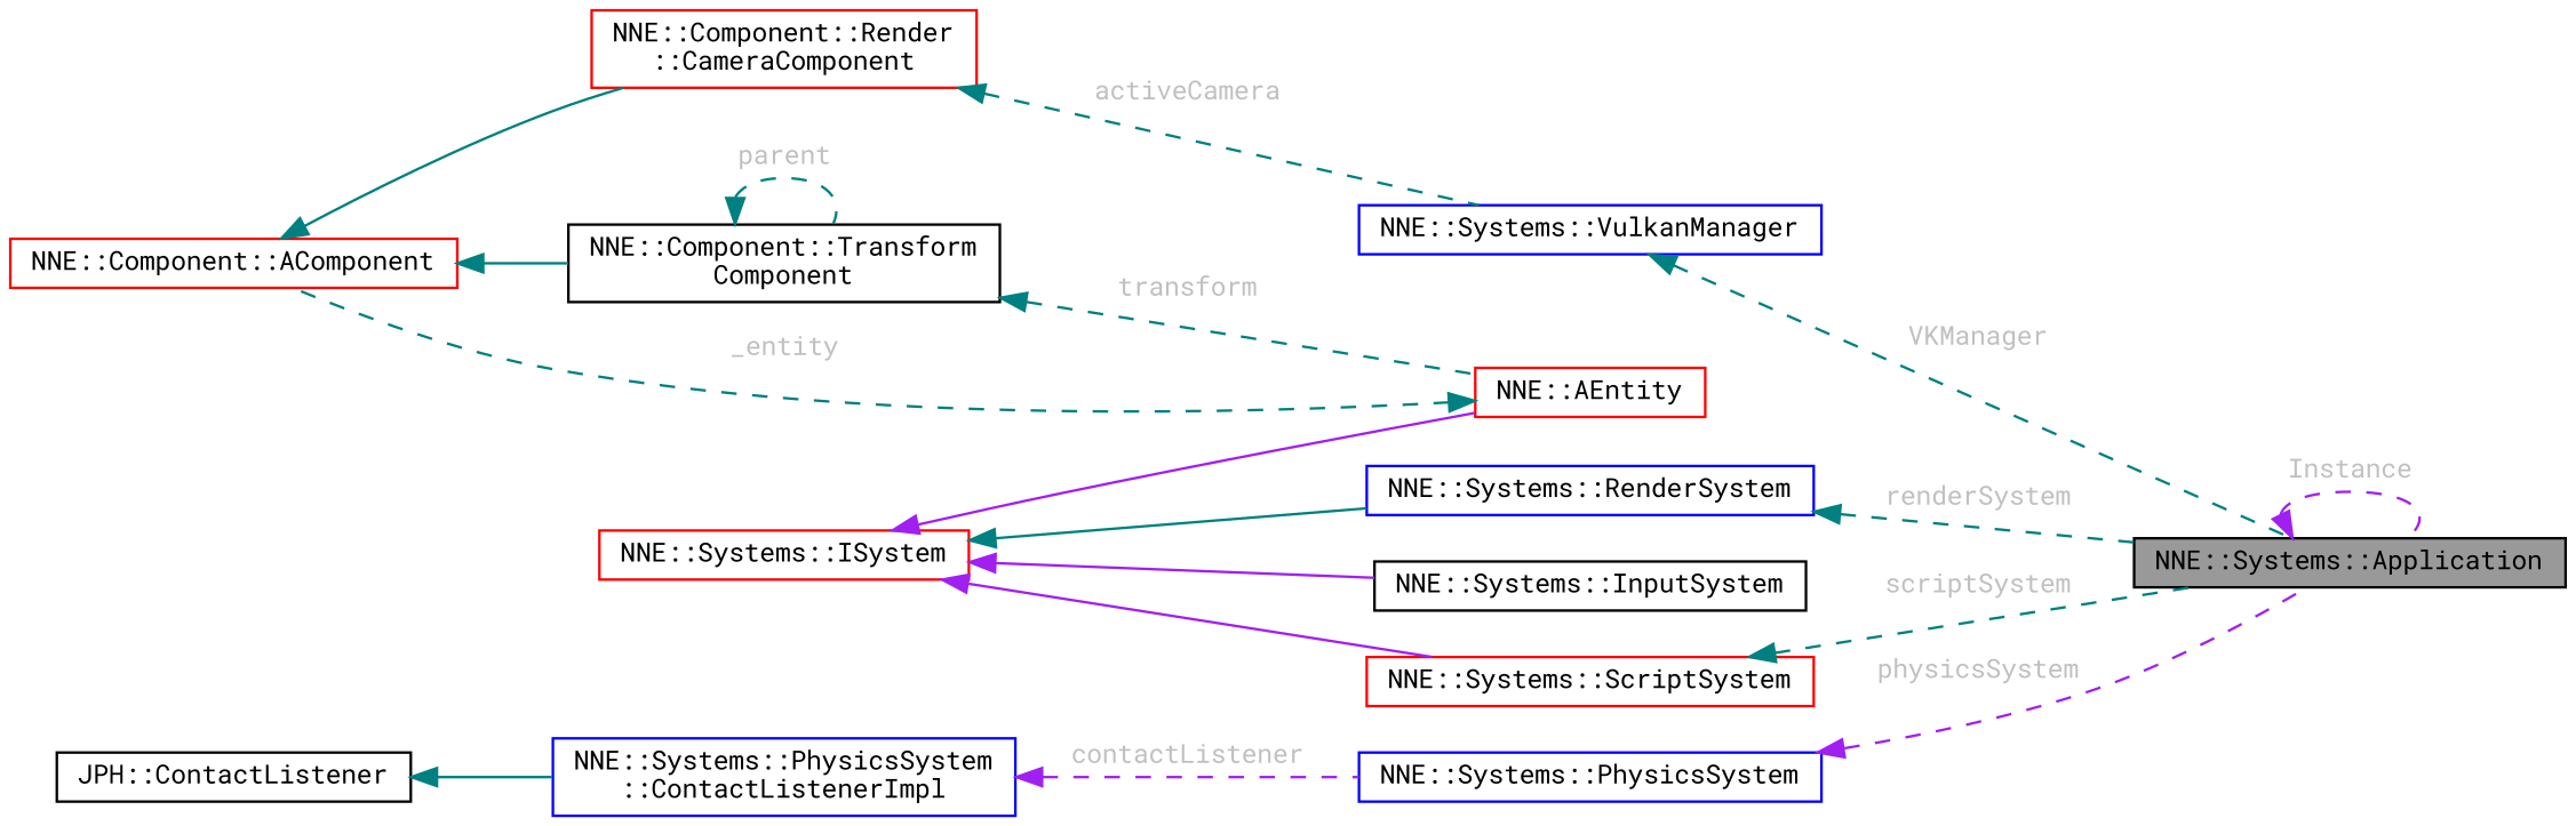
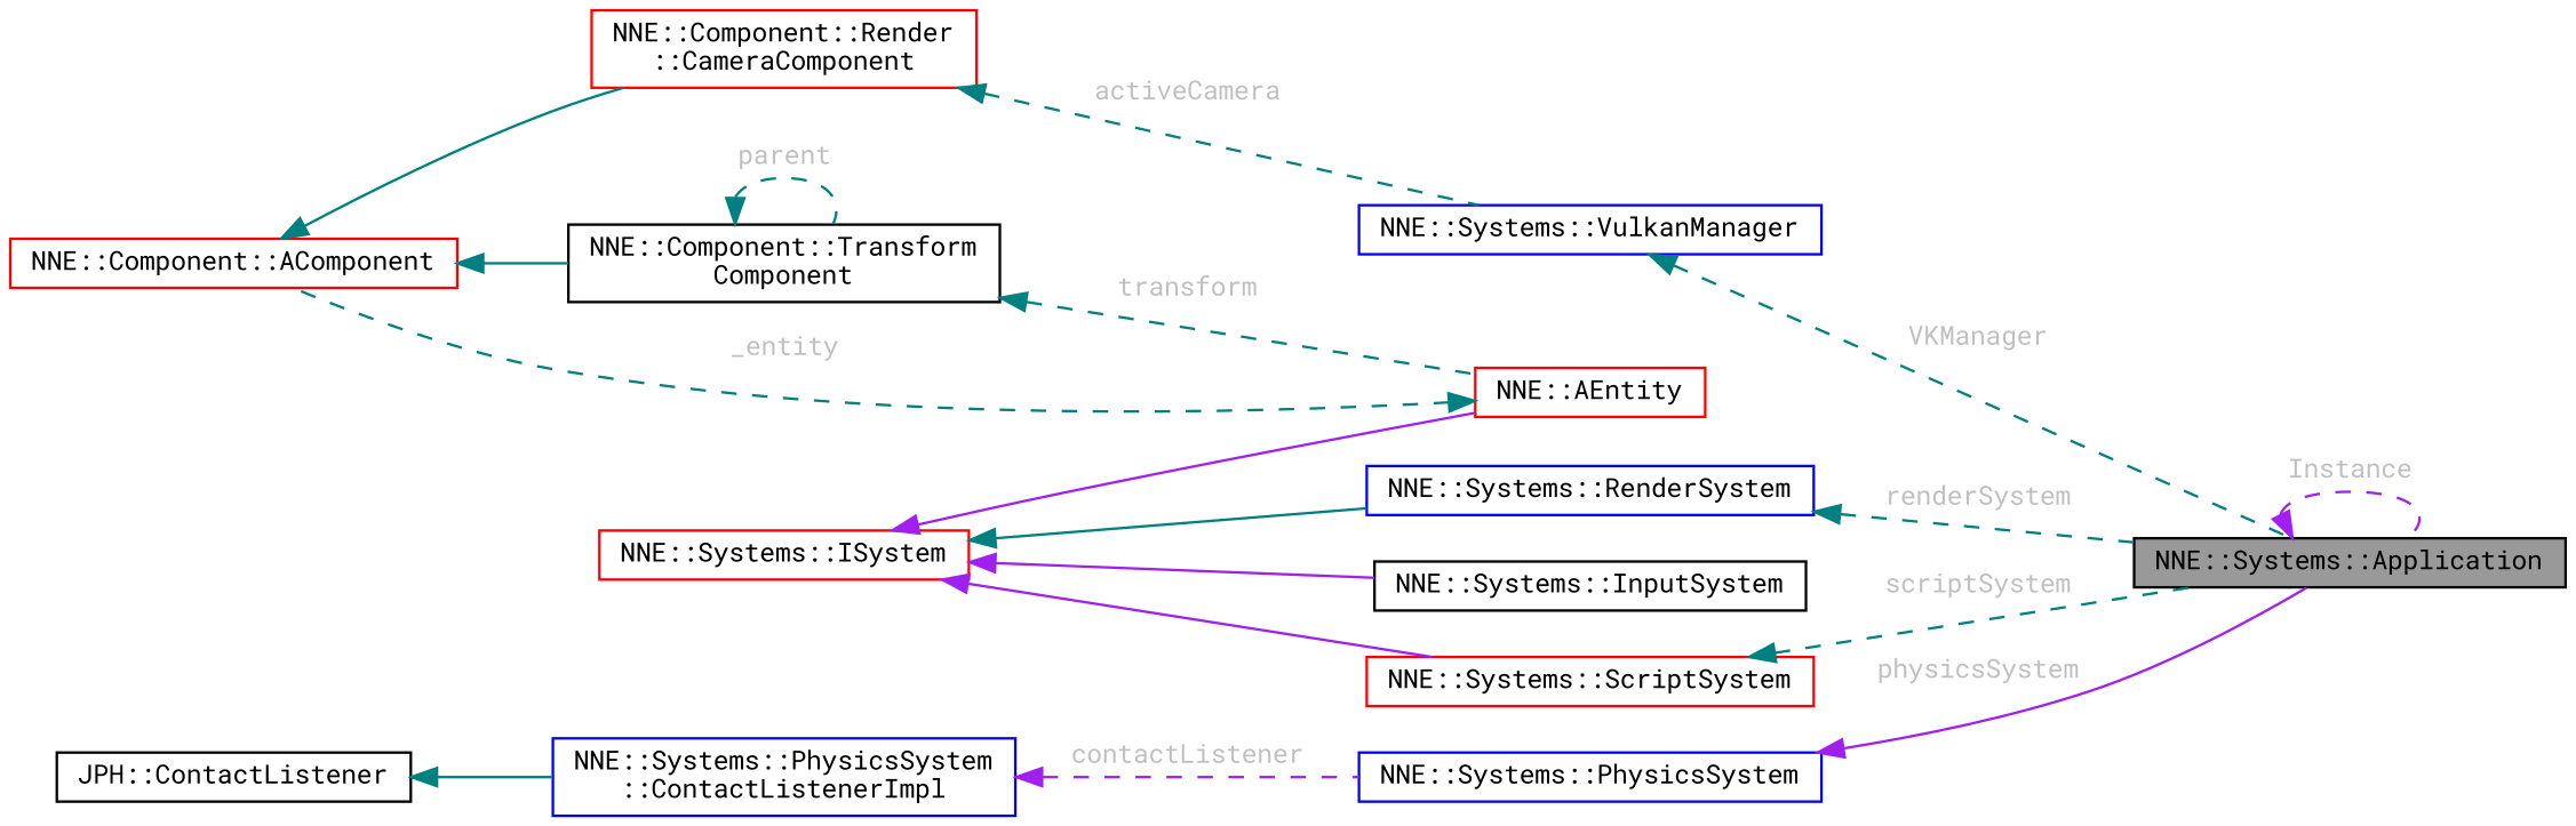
  digraph {
    fontname="Roboto Mono"
    rankdir=LR
    node [color=red fillcolor=white fontname="Roboto Mono" fontsize=10 shape=box style=filled]
    edge [color=teal dir=back fontcolor=grey fontname="Roboto Mono" fontsize=10 labelfontname=Helvetica labelfontsize=10 style=dashed]
    n1 [color=black fillcolor=grey60 fontcolor=black height=0.2 label="NNE::Systems::Application" width=0.4]
    n2 [color=blue height=0.2 label="NNE::Systems::VulkanManager" width=0.4]
    n3 [height=0.2 label="NNE::Component::Render\l::CameraComponent" width=0.4]
    n4 [height=0.2 label="NNE::Component::AComponent" width=0.4]
    n5 [color=black height=0.2 label="NNE::Component::Transform\lComponent" width=0.4]
    n6 [height=0.2 label="NNE::AEntity" width=0.4]
    n7 [color=blue height=0.2 label="NNE::Systems::PhysicsSystem" width=0.4]
    n8 [height=0.2 label="NNE::Systems::ISystem" width=0.4]
    n9 [color=blue height=0.2 label="NNE::Systems::RenderSystem" width=0.4]
    n10 [color=black height=0.2 label="NNE::Systems::InputSystem" width=0.4]
    n11 [height=0.2 label="NNE::Systems::ScriptSystem" width=0.4]
    n12 [color=blue height=0.2 label="NNE::Systems::PhysicsSystem\l::ContactListenerImpl" width=0.4]
    n13 [color=black height=0.2 label="JPH::ContactListener" width=0.4]
    n1 -> n1 [color=purple label=<<TABLE CELLBORDER="0" BORDER="0"><TR><TD VALIGN="top" ALIGN="LEFT" CELLPADDING="1" CELLSPACING="0">Instance</TD></TR> </TABLE>>]
    n2 -> n1 [label=<<TABLE CELLBORDER="0" BORDER="0"><TR><TD VALIGN="top" ALIGN="LEFT" CELLPADDING="1" CELLSPACING="0">VKManager</TD></TR> </TABLE>>]
    n3 -> n2 [label=<<TABLE CELLBORDER="0" BORDER="0"><TR><TD VALIGN="top" ALIGN="LEFT" CELLPADDING="1" CELLSPACING="0">activeCamera</TD></TR> </TABLE>>]
    n4 -> n3 [style=solid fontcolor=""]
    n4 -> n5 [style=solid fontcolor=""]
    n5 -> n5 [label=<<TABLE CELLBORDER="0" BORDER="0"><TR><TD VALIGN="top" ALIGN="LEFT" CELLPADDING="1" CELLSPACING="0">parent</TD></TR> </TABLE>>]
    n5 -> n6 [label=<<TABLE CELLBORDER="0" BORDER="0"><TR><TD VALIGN="top" ALIGN="LEFT" CELLPADDING="1" CELLSPACING="0">transform</TD></TR> </TABLE>>]
    n6 -> n4 [label=<<TABLE CELLBORDER="0" BORDER="0"><TR><TD VALIGN="top" ALIGN="LEFT" CELLPADDING="1" CELLSPACING="0">_entity</TD></TR> </TABLE>>]
-   n7 -> n1 [color=purple label=<<TABLE CELLBORDER="0" BORDER="0"><TR><TD VALIGN="top" ALIGN="LEFT" CELLPADDING="1" CELLSPACING="0">physicsSystem</TD></TR> </TABLE>>]
+   n7 -> n1 [color=purple label=<<TABLE CELLBORDER="0" BORDER="0"><TR><TD VALIGN="top" ALIGN="LEFT" CELLPADDING="1" CELLSPACING="0">physicsSystem</TD></TR> </TABLE>> style=solid]
    n8 -> n6 [color=purple style=solid fontcolor=""]
    n8 -> n9 [style=solid fontcolor=""]
    n8 -> n10 [color=purple style=solid fontcolor=""]
    n8 -> n11 [color=purple style=solid fontcolor=""]
    n9 -> n1 [label=<<TABLE CELLBORDER="0" BORDER="0"><TR><TD VALIGN="top" ALIGN="LEFT" CELLPADDING="1" CELLSPACING="0">renderSystem</TD></TR> </TABLE>>]
    n11 -> n1 [label=<<TABLE CELLBORDER="0" BORDER="0"><TR><TD VALIGN="top" ALIGN="LEFT" CELLPADDING="1" CELLSPACING="0">scriptSystem</TD></TR> </TABLE>>]
    n12 -> n7 [color=purple label=<<TABLE CELLBORDER="0" BORDER="0"><TR><TD VALIGN="top" ALIGN="LEFT" CELLPADDING="1" CELLSPACING="0">contactListener</TD></TR> </TABLE>>]
    n13 -> n12 [style=solid fontcolor=""]
  }
